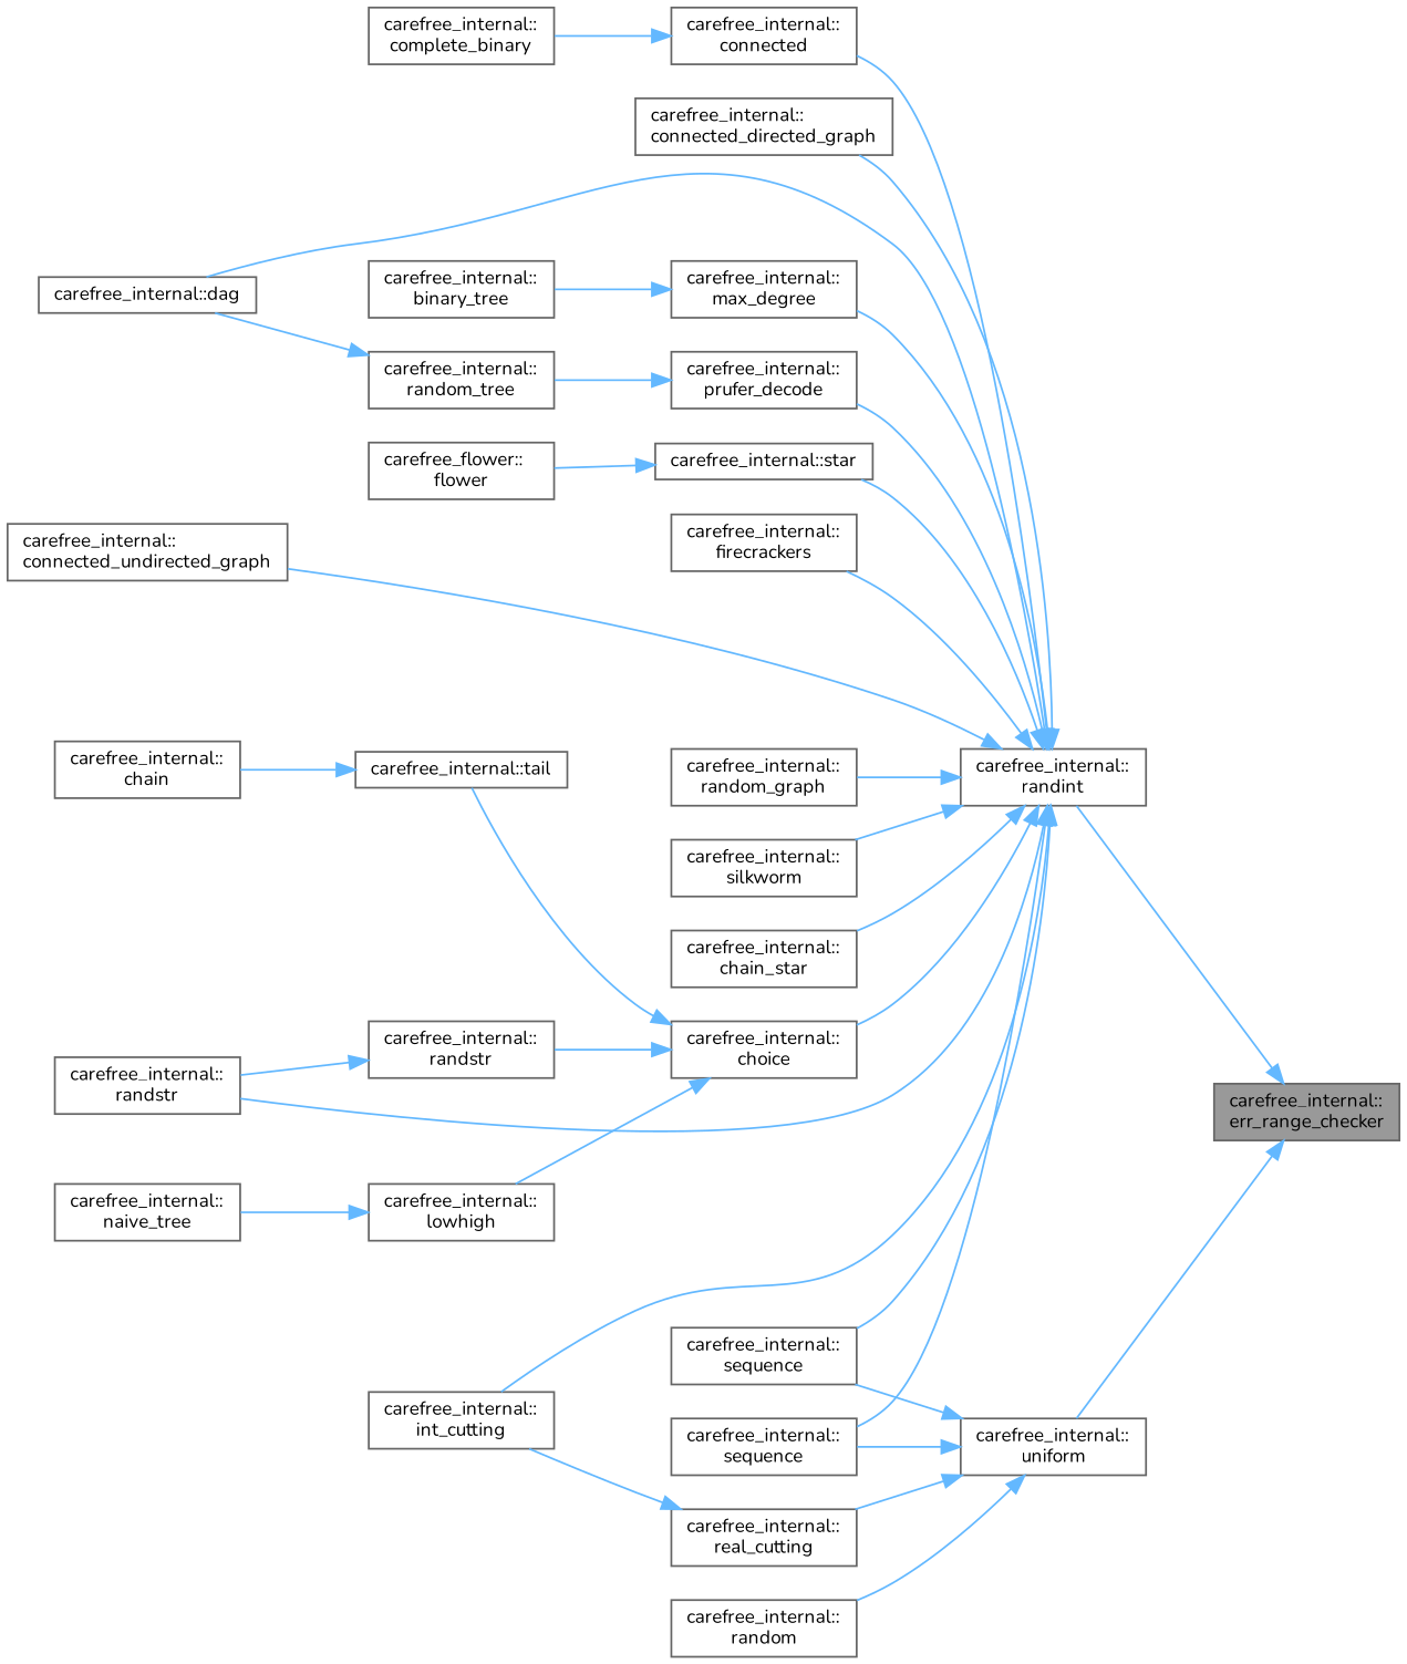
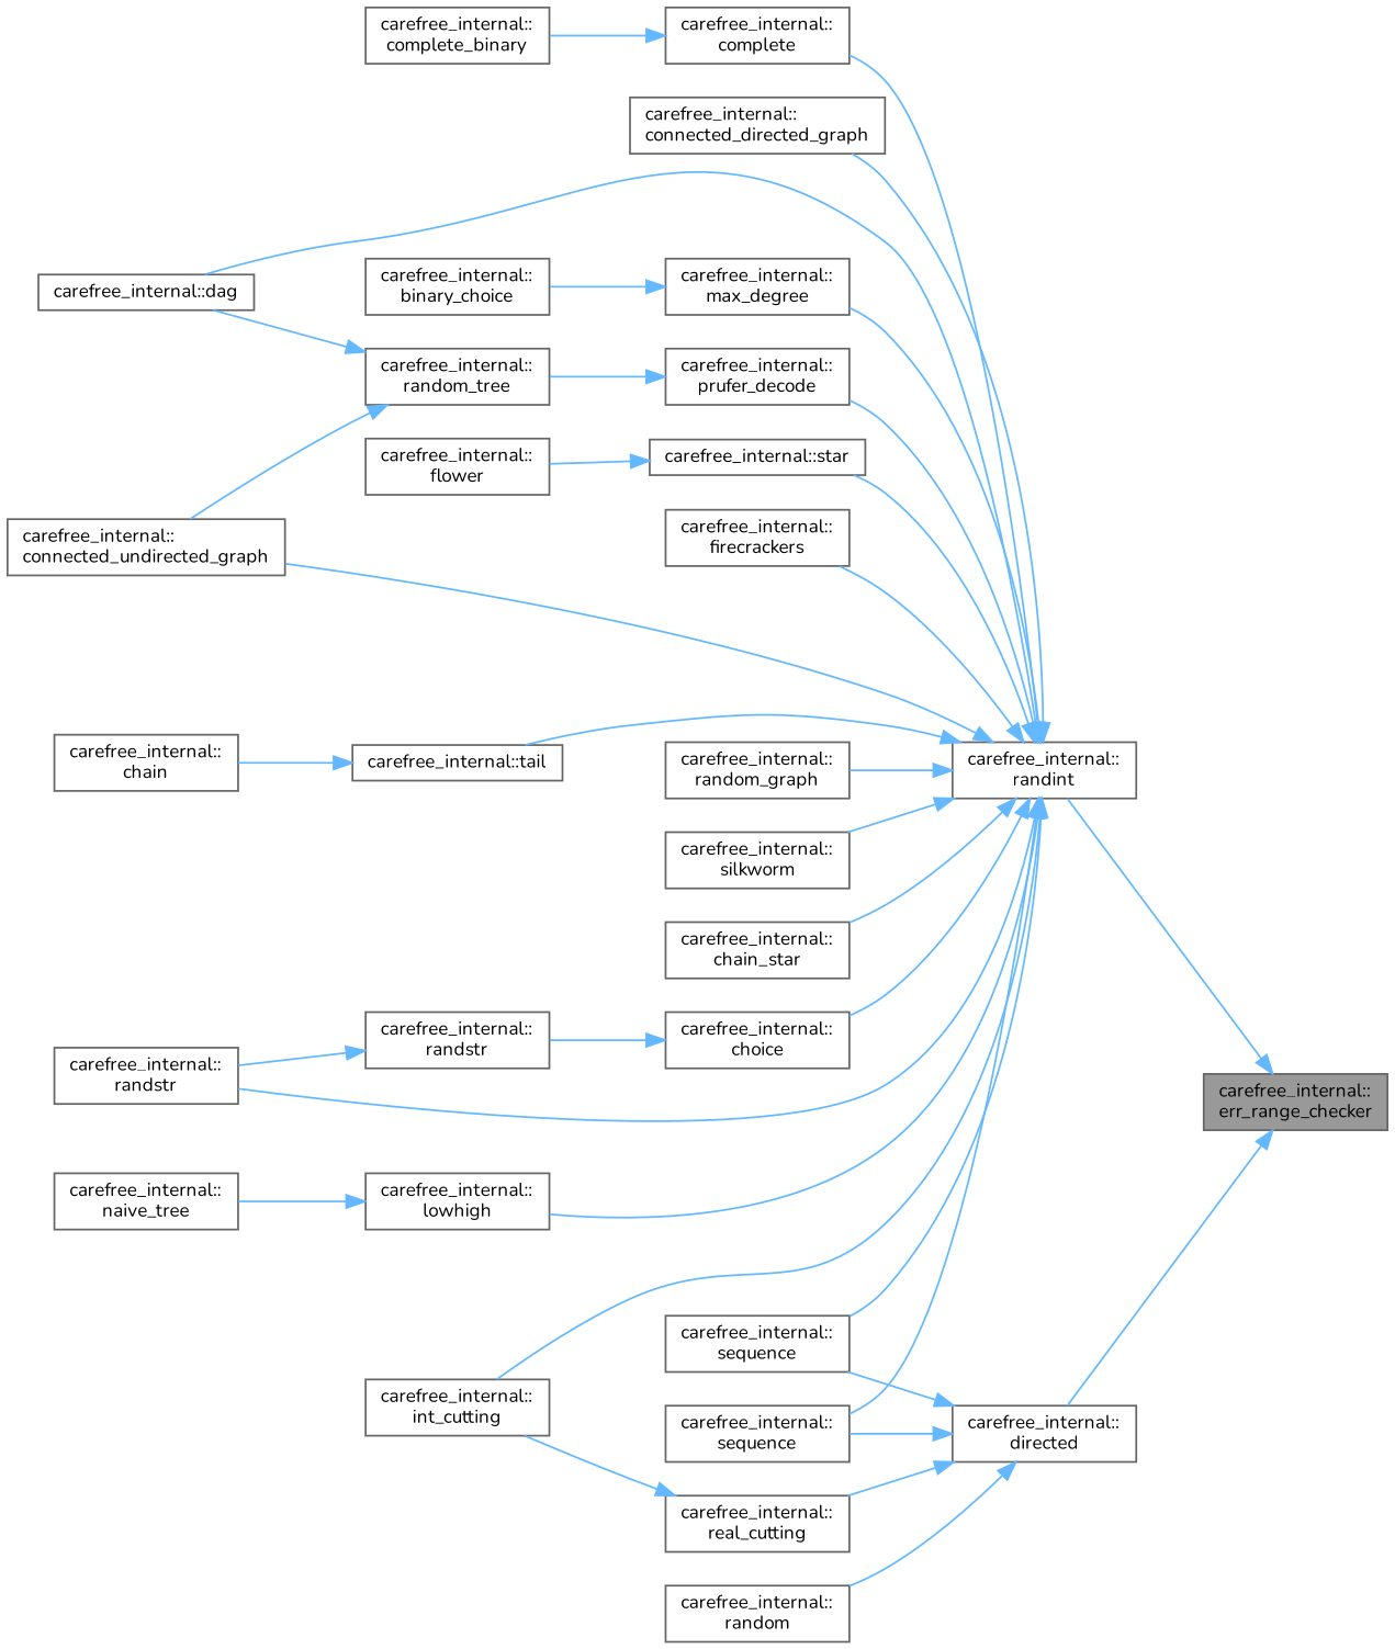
  digraph {
    fontname=Nunito
    rankdir=RL
    node [color=grey40 fillcolor=white fontname=Nunito fontsize=10 shape=box style=filled]
    edge [color=steelblue1 dir=back fontname=Nunito fontsize=10 labelfontname=Helvetica labelfontsize=10 style=solid]
    n1 [color=gray40 fillcolor=grey60 fontcolor=black height=0.2 label="carefree_internal::\lerr_range_checker" width=0.4]
    n2 [height=0.2 label="carefree_internal::\lrandint" width=0.4]
-   n3 [height=0.2 label="carefree_internal::\luniform" width=0.4]
+   n3 [height=0.2 label="carefree_internal::\ldirected" width=0.4]
    n4 [height=0.2 label="carefree_internal::\lchain_star" width=0.4]
    n5 [height=0.2 label="carefree_internal::\lchoice" width=0.4]
    n6 [height=0.2 label="carefree_internal::\lrandstr" width=0.4]
-   n7 [height=0.2 label="carefree_internal::\lconnected" width=0.4]
+   n7 [height=0.2 label="carefree_internal::\lcomplete" width=0.4]
    n8 [height=0.2 label="carefree_internal::\lconnected_directed_graph" width=0.4]
    n9 [height=0.2 label="carefree_internal::\lconnected_undirected_graph" width=0.4]
    n10 [height=0.2 label="carefree_internal::dag" width=0.4]
    n11 [height=0.2 label="carefree_internal::\lfirecrackers" width=0.4]
    n12 [height=0.2 label="carefree_internal::\lint_cutting" width=0.4]
    n13 [height=0.2 label="carefree_internal::\llowhigh" width=0.4]
    n14 [height=0.2 label="carefree_internal::\lmax_degree" width=0.4]
    n15 [height=0.2 label="carefree_internal::\lprufer_decode" width=0.4]
    n16 [height=0.2 label="carefree_internal::\lrandom_graph" width=0.4]
    n17 [height=0.2 label="carefree_internal::\lsequence" width=0.4]
    n18 [height=0.2 label="carefree_internal::\lsequence" width=0.4]
    n19 [height=0.2 label="carefree_internal::\lsilkworm" width=0.4]
    n20 [height=0.2 label="carefree_internal::star" width=0.4]
    n21 [height=0.2 label="carefree_internal::tail" width=0.4]
    n22 [height=0.2 label="carefree_internal::\lrandom" width=0.4]
    n23 [height=0.2 label="carefree_internal::\lreal_cutting" width=0.4]
    n24 [height=0.2 label="carefree_internal::\lrandstr" width=0.4]
    n25 [height=0.2 label="carefree_internal::\lcomplete_binary" width=0.4]
    n26 [height=0.2 label="carefree_internal::\lnaive_tree" width=0.4]
-   n27 [height=0.2 label="carefree_internal::\lbinary_tree" width=0.4]
+   n27 [height=0.2 label="carefree_internal::\lbinary_choice" width=0.4]
    n28 [height=0.2 label="carefree_internal::\lrandom_tree" width=0.4]
-   n29 [height=0.2 label="carefree_flower::\lflower" width=0.4]
+   n29 [height=0.2 label="carefree_internal::\lflower" width=0.4]
    n30 [height=0.2 label="carefree_internal::\lchain" width=0.4]
    n1 -> n2
    n1 -> n3
    n2 -> n4
    n2 -> n5
    n2 -> n6
    n2 -> n7
    n2 -> n8
    n2 -> n9
    n2 -> n10
    n2 -> n11
    n2 -> n12
-   n5 -> n13
+   n2 -> n13
    n2 -> n14
    n2 -> n15
    n2 -> n16
    n2 -> n17
    n2 -> n18
    n2 -> n19
    n2 -> n20
-   n5 -> n21
+   n2 -> n21
    n3 -> n17
    n3 -> n18
    n3 -> n22
    n3 -> n23
    n5 -> n24
    n7 -> n25
    n13 -> n26
    n14 -> n27
    n15 -> n28
    n20 -> n29
    n21 -> n30
    n23 -> n12
    n24 -> n6
+   n28 -> n9
    n28 -> n10
  }
